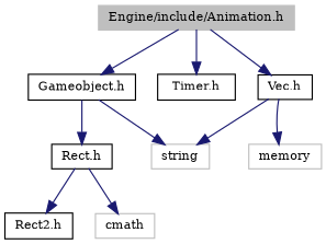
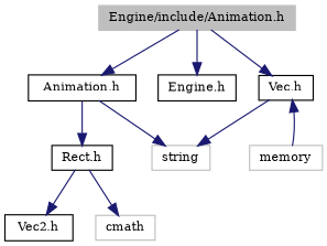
  digraph {
    fontname="DejaVu Serif"
    node [color=black fillcolor=white fontname="DejaVu Serif" fontsize=10 shape=record style=filled]
    edge [color=midnightblue fontname="DejaVu Serif" fontsize=10 labelfontname=Helvetica labelfontsize=10 style=solid]
    n1 [color=grey75 fillcolor=grey75 fontcolor=black height=0.2 label="Engine/include/Animation.h" width=0.4]
-   n2 [height=0.2 label="Gameobject.h" width=0.4]
-   n3 [height=0.2 label="Timer.h" width=0.4]
+   n2 [height=0.2 label="Animation.h" width=0.4]
+   n3 [height=0.2 label="Engine.h" width=0.4]
    n4 [height=0.2 label="Vec.h" width=0.4]
    n5 [height=0.2 label="Rect.h" width=0.4]
    n6 [color=grey75 height=0.2 label=string width=0.4]
    n7 [color=grey75 height=0.2 label=memory width=0.4]
-   n8 [height=0.2 label="Rect2.h" width=0.4]
+   n8 [height=0.2 label="Vec2.h" width=0.4]
    n9 [color=grey75 height=0.2 label=cmath width=0.4]
    n1 -> n2
    n1 -> n3
    n1 -> n4
    n2 -> n5
    n2 -> n6
    n4 -> n6
-   n4 -> n7
+   n7 -> n4
    n5 -> n8
    n5 -> n9
  }
